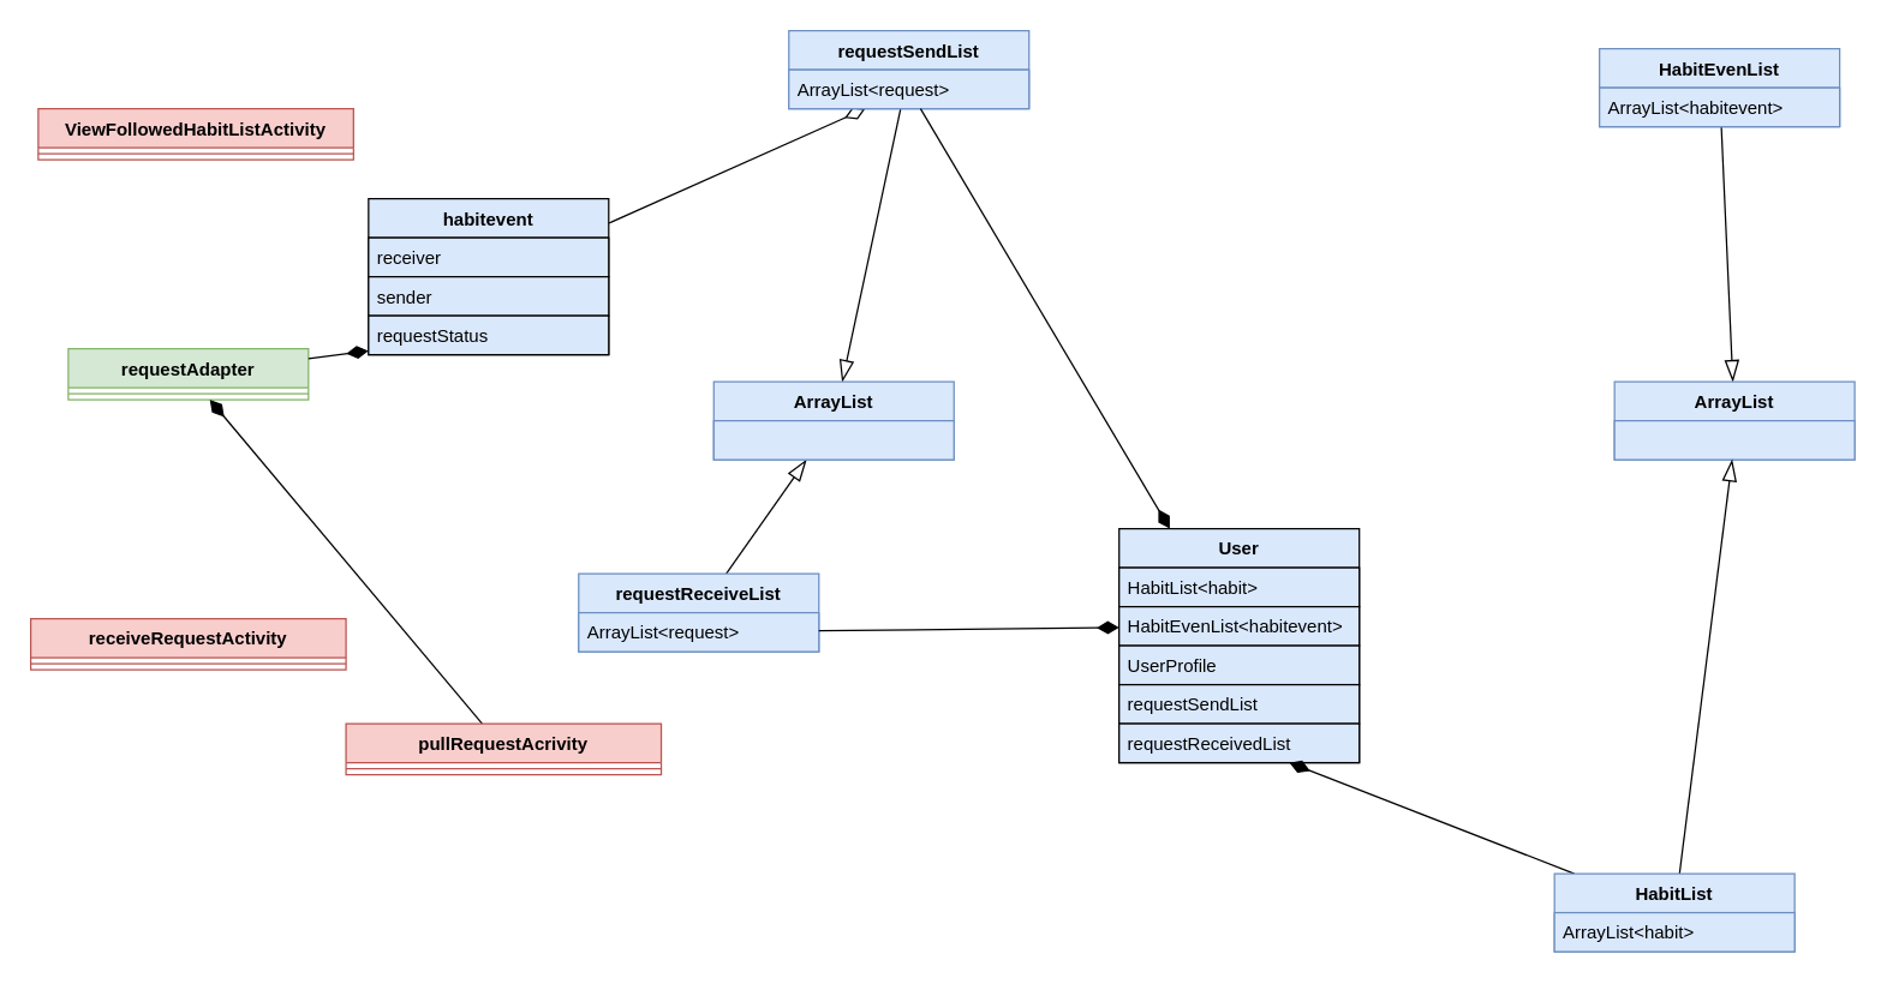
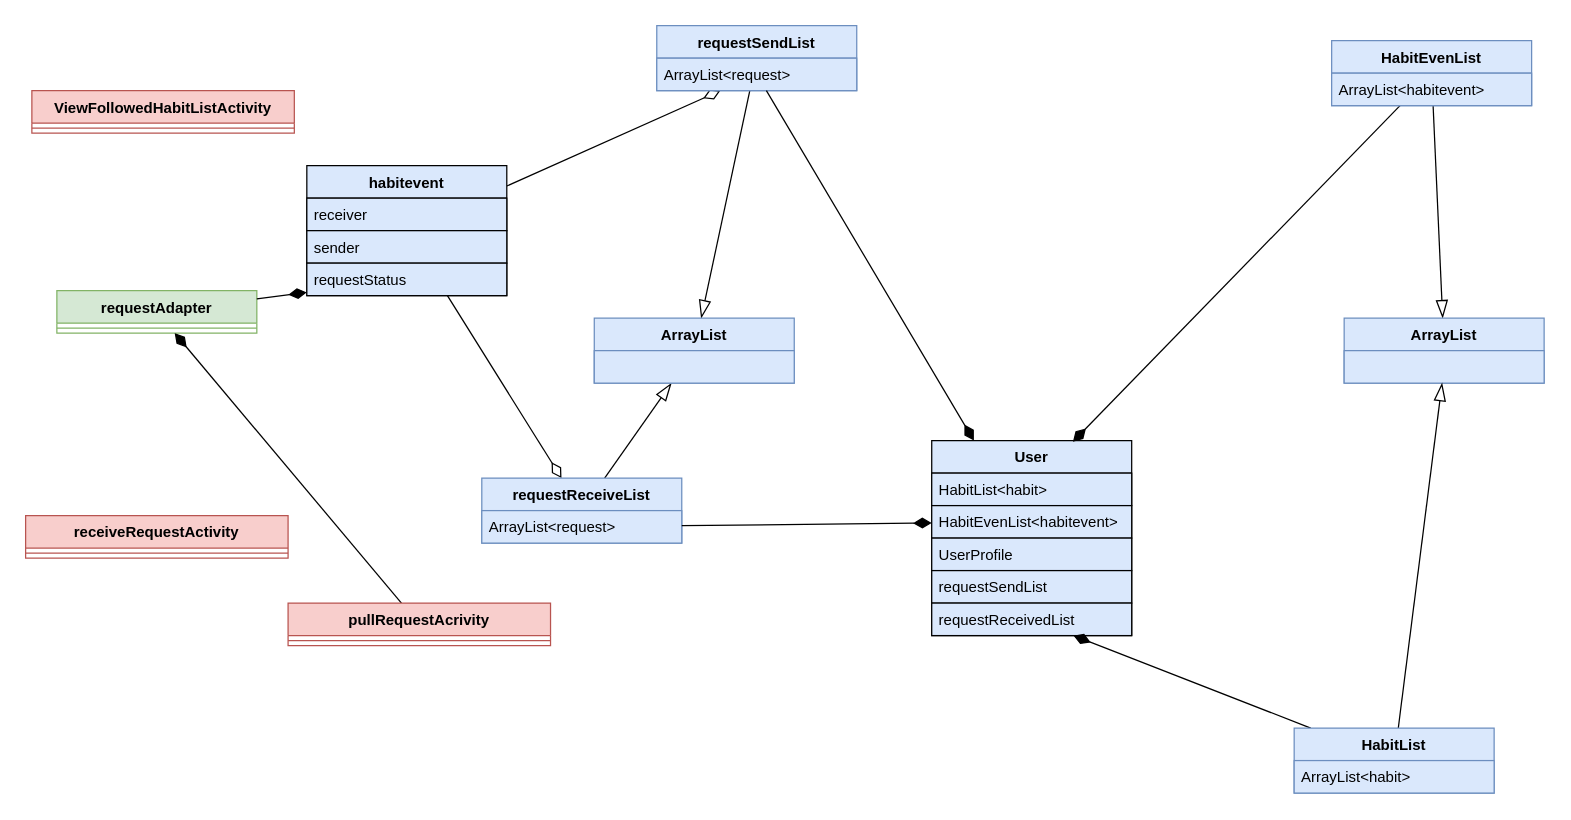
  <mxCell id="0" />
  <mxCell id="1" parent="0" />
  <mxCell id="2" value="ViewFollowedHabitListActivity" style="swimlane;fontStyle=1;align=center;verticalAlign=top;childLayout=stackLayout;horizontal=1;startSize=26;horizontalStack=0;resizeParent=1;resizeParentMax=0;resizeLast=0;collapsible=1;marginBottom=0;fillColor=#f8cecc;strokeColor=#b85450;" vertex="1" parent="1"><mxGeometry x="25" y="72" width="210" height="34" as="geometry" /></mxCell>
  <mxCell id="3" value="" style="line;strokeWidth=1;fillColor=#f8cecc;align=left;verticalAlign=middle;spacingTop=-1;spacingLeft=3;spacingRight=3;rotatable=0;labelPosition=right;points=[];portConstraint=eastwest;strokeColor=#b85450;" vertex="1" parent="2"><mxGeometry y="26" width="210" height="8" as="geometry" /></mxCell>
  <mxCell id="4" value="requestAdapter" style="swimlane;fontStyle=1;align=center;verticalAlign=top;childLayout=stackLayout;horizontal=1;startSize=26;horizontalStack=0;resizeParent=1;resizeParentMax=0;resizeLast=0;collapsible=1;marginBottom=0;fillColor=#d5e8d4;strokeColor=#82b366;" vertex="1" parent="1"><mxGeometry x="45" y="232" width="160" height="34" as="geometry" /></mxCell>
  <mxCell id="5" value="" style="line;strokeWidth=1;fillColor=#d5e8d4;align=left;verticalAlign=middle;spacingTop=-1;spacingLeft=3;spacingRight=3;rotatable=0;labelPosition=right;points=[];portConstraint=eastwest;strokeColor=#82b366;" vertex="1" parent="4"><mxGeometry y="26" width="160" height="8" as="geometry" /></mxCell>
  <mxCell id="6" style="edgeStyle=none;rounded=0;jumpStyle=line;orthogonalLoop=1;jettySize=auto;html=1;endArrow=diamondThin;endFill=1;endSize=12;strokeWidth=1;" edge="1" parent="1" source="4" target="14"><mxGeometry relative="1" as="geometry" /></mxCell>
  <mxCell id="7" value="receiveRequestActivity" style="swimlane;fontStyle=1;align=center;verticalAlign=top;childLayout=stackLayout;horizontal=1;startSize=26;horizontalStack=0;resizeParent=1;resizeParentMax=0;resizeLast=0;collapsible=1;marginBottom=0;fillColor=#f8cecc;strokeColor=#b85450;" vertex="1" parent="1"><mxGeometry x="20" y="412" width="210" height="34" as="geometry" /></mxCell>
  <mxCell id="8" value="" style="line;strokeWidth=1;fillColor=#f8cecc;align=left;verticalAlign=middle;spacingTop=-1;spacingLeft=3;spacingRight=3;rotatable=0;labelPosition=right;points=[];portConstraint=eastwest;strokeColor=#b85450;" vertex="1" parent="7"><mxGeometry y="26" width="210" height="8" as="geometry" /></mxCell>
+ <mxCell id="9" style="edgeStyle=none;rounded=0;jumpStyle=line;orthogonalLoop=1;jettySize=auto;html=1;endArrow=diamondThin;endFill=0;endSize=12;strokeWidth=1;" edge="1" parent="1" source="11" target="19"><mxGeometry relative="1" as="geometry" /></mxCell>
  <mxCell id="10" style="edgeStyle=none;rounded=0;jumpStyle=line;orthogonalLoop=1;jettySize=auto;html=1;endArrow=diamondThin;endFill=0;endSize=12;strokeWidth=1;" edge="1" parent="1" source="11" target="17"><mxGeometry relative="1" as="geometry" /></mxCell>
  <mxCell id="11" value="habitevent" style="swimlane;fontStyle=1;align=center;verticalAlign=top;childLayout=stackLayout;horizontal=1;startSize=26;horizontalStack=0;resizeParent=1;resizeParentMax=0;resizeLast=0;collapsible=1;marginBottom=0;fillColor=#dae8fc;strokeColor=default;" vertex="1" parent="1"><mxGeometry x="245" y="132" width="160" height="104" as="geometry"><mxRectangle x="390" y="120" width="80" height="26" as="alternateBounds" /></mxGeometry></mxCell>
  <mxCell id="12" value="receiver" style="text;strokeColor=default;fillColor=#dae8fc;align=left;verticalAlign=top;spacingLeft=4;spacingRight=4;overflow=hidden;rotatable=0;points=[[0,0.5],[1,0.5]];portConstraint=eastwest;" vertex="1" parent="11"><mxGeometry y="26" width="160" height="26" as="geometry" /></mxCell>
  <mxCell id="13" value="sender" style="text;strokeColor=default;fillColor=#dae8fc;align=left;verticalAlign=top;spacingLeft=4;spacingRight=4;overflow=hidden;rotatable=0;points=[[0,0.5],[1,0.5]];portConstraint=eastwest;" vertex="1" parent="11"><mxGeometry y="52" width="160" height="26" as="geometry" /></mxCell>
  <mxCell id="14" value="requestStatus" style="text;strokeColor=default;fillColor=#dae8fc;align=left;verticalAlign=top;spacingLeft=4;spacingRight=4;overflow=hidden;rotatable=0;points=[[0,0.5],[1,0.5]];portConstraint=eastwest;" vertex="1" parent="11"><mxGeometry y="78" width="160" height="26" as="geometry" /></mxCell>
  <mxCell id="15" style="rounded=0;jumpStyle=line;orthogonalLoop=1;jettySize=auto;html=1;endArrow=blockThin;endFill=0;endSize=12;strokeWidth=1;" edge="1" parent="1" source="16" target="21"><mxGeometry relative="1" as="geometry" /></mxCell>
  <mxCell id="16" value="requestSendList" style="swimlane;fontStyle=1;align=center;verticalAlign=top;childLayout=stackLayout;horizontal=1;startSize=26;horizontalStack=0;resizeParent=1;resizeParentMax=0;resizeLast=0;collapsible=1;marginBottom=0;fillColor=#dae8fc;strokeColor=#6c8ebf;" vertex="1" parent="1"><mxGeometry x="525" y="20" width="160" height="52" as="geometry"><mxRectangle x="390" y="120" width="80" height="26" as="alternateBounds" /></mxGeometry></mxCell>
  <mxCell id="17" value="ArrayList&lt;request&gt;" style="text;strokeColor=#6c8ebf;fillColor=#dae8fc;align=left;verticalAlign=top;spacingLeft=4;spacingRight=4;overflow=hidden;rotatable=0;points=[[0,0.5],[1,0.5]];portConstraint=eastwest;" vertex="1" parent="16"><mxGeometry y="26" width="160" height="26" as="geometry" /></mxCell>
  <mxCell id="18" style="rounded=0;jumpStyle=line;orthogonalLoop=1;jettySize=auto;html=1;endArrow=blockThin;endFill=0;endSize=12;strokeWidth=1;" edge="1" parent="1" source="19" target="21"><mxGeometry relative="1" as="geometry" /></mxCell>
  <mxCell id="19" value="requestReceiveList" style="swimlane;fontStyle=1;align=center;verticalAlign=top;childLayout=stackLayout;horizontal=1;startSize=26;horizontalStack=0;resizeParent=1;resizeParentMax=0;resizeLast=0;collapsible=1;marginBottom=0;fillColor=#dae8fc;strokeColor=#6c8ebf;" vertex="1" parent="1"><mxGeometry x="385" y="382" width="160" height="52" as="geometry"><mxRectangle x="390" y="120" width="80" height="26" as="alternateBounds" /></mxGeometry></mxCell>
  <mxCell id="20" value="ArrayList&lt;request&gt;" style="text;strokeColor=#6c8ebf;fillColor=#dae8fc;align=left;verticalAlign=top;spacingLeft=4;spacingRight=4;overflow=hidden;rotatable=0;points=[[0,0.5],[1,0.5]];portConstraint=eastwest;" vertex="1" parent="19"><mxGeometry y="26" width="160" height="26" as="geometry" /></mxCell>
  <mxCell id="21" value="ArrayList" style="swimlane;fontStyle=1;align=center;verticalAlign=top;childLayout=stackLayout;horizontal=1;startSize=26;horizontalStack=0;resizeParent=1;resizeParentMax=0;resizeLast=0;collapsible=1;marginBottom=0;fillColor=#dae8fc;strokeColor=#6c8ebf;" vertex="1" parent="1"><mxGeometry x="475" y="254" width="160" height="52" as="geometry"><mxRectangle x="390" y="120" width="80" height="26" as="alternateBounds" /></mxGeometry></mxCell>
  <mxCell id="22" value="" style="text;strokeColor=#6c8ebf;fillColor=#dae8fc;align=left;verticalAlign=top;spacingLeft=4;spacingRight=4;overflow=hidden;rotatable=0;points=[[0,0.5],[1,0.5]];portConstraint=eastwest;" vertex="1" parent="21"><mxGeometry y="26" width="160" height="26" as="geometry" /></mxCell>
  <mxCell id="23" style="edgeStyle=none;rounded=0;jumpStyle=line;orthogonalLoop=1;jettySize=auto;html=1;endArrow=diamondThin;endFill=1;endSize=12;strokeWidth=1;" edge="1" parent="1" source="24" target="4"><mxGeometry relative="1" as="geometry" /></mxCell>
  <mxCell id="24" value="pullRequestAcrivity" style="swimlane;fontStyle=1;align=center;verticalAlign=top;childLayout=stackLayout;horizontal=1;startSize=26;horizontalStack=0;resizeParent=1;resizeParentMax=0;resizeLast=0;collapsible=1;marginBottom=0;fillColor=#f8cecc;strokeColor=#b85450;" vertex="1" parent="1"><mxGeometry x="230" y="482" width="210" height="34" as="geometry" /></mxCell>
  <mxCell id="25" value="" style="line;strokeWidth=1;fillColor=#f8cecc;align=left;verticalAlign=middle;spacingTop=-1;spacingLeft=3;spacingRight=3;rotatable=0;labelPosition=right;points=[];portConstraint=eastwest;strokeColor=#b85450;" vertex="1" parent="24"><mxGeometry y="26" width="210" height="8" as="geometry" /></mxCell>
  <mxCell id="26" value="User" style="swimlane;fontStyle=1;align=center;verticalAlign=top;childLayout=stackLayout;horizontal=1;startSize=26;horizontalStack=0;resizeParent=1;resizeParentMax=0;resizeLast=0;collapsible=1;marginBottom=0;fillColor=#dae8fc;strokeColor=default;" vertex="1" parent="1"><mxGeometry x="745" y="352" width="160" height="156" as="geometry"><mxRectangle x="390" y="120" width="80" height="26" as="alternateBounds" /></mxGeometry></mxCell>
  <mxCell id="27" value="HabitList&lt;habit&gt;" style="text;strokeColor=default;fillColor=#dae8fc;align=left;verticalAlign=top;spacingLeft=4;spacingRight=4;overflow=hidden;rotatable=0;points=[[0,0.5],[1,0.5]];portConstraint=eastwest;" vertex="1" parent="26"><mxGeometry y="26" width="160" height="26" as="geometry" /></mxCell>
  <mxCell id="28" value="HabitEvenList&lt;habitevent&gt;" style="text;strokeColor=default;fillColor=#dae8fc;align=left;verticalAlign=top;spacingLeft=4;spacingRight=4;overflow=hidden;rotatable=0;points=[[0,0.5],[1,0.5]];portConstraint=eastwest;" vertex="1" parent="26"><mxGeometry y="52" width="160" height="26" as="geometry" /></mxCell>
  <mxCell id="29" value="UserProfile" style="text;strokeColor=default;fillColor=#dae8fc;align=left;verticalAlign=top;spacingLeft=4;spacingRight=4;overflow=hidden;rotatable=0;points=[[0,0.5],[1,0.5]];portConstraint=eastwest;" vertex="1" parent="26"><mxGeometry y="78" width="160" height="26" as="geometry" /></mxCell>
  <mxCell id="30" value="requestSendList" style="text;strokeColor=default;fillColor=#dae8fc;align=left;verticalAlign=top;spacingLeft=4;spacingRight=4;overflow=hidden;rotatable=0;points=[[0,0.5],[1,0.5]];portConstraint=eastwest;" vertex="1" parent="26"><mxGeometry y="104" width="160" height="26" as="geometry" /></mxCell>
  <mxCell id="31" value="requestReceivedList" style="text;strokeColor=default;fillColor=#dae8fc;align=left;verticalAlign=top;spacingLeft=4;spacingRight=4;overflow=hidden;rotatable=0;points=[[0,0.5],[1,0.5]];portConstraint=eastwest;" vertex="1" parent="26"><mxGeometry y="130" width="160" height="26" as="geometry" /></mxCell>
  <mxCell id="32" style="edgeStyle=none;rounded=0;jumpStyle=line;orthogonalLoop=1;jettySize=auto;html=1;endArrow=diamondThin;endFill=1;endSize=12;strokeWidth=1;" edge="1" parent="1" source="17" target="26"><mxGeometry relative="1" as="geometry" /></mxCell>
  <mxCell id="33" style="edgeStyle=none;rounded=0;jumpStyle=line;orthogonalLoop=1;jettySize=auto;html=1;endArrow=diamondThin;endFill=1;endSize=12;strokeWidth=1;" edge="1" parent="1" source="20" target="28"><mxGeometry relative="1" as="geometry" /></mxCell>
  <mxCell id="34" style="edgeStyle=none;rounded=0;jumpStyle=line;orthogonalLoop=1;jettySize=auto;html=1;endArrow=blockThin;endFill=0;endSize=12;strokeWidth=1;" edge="1" parent="1" source="36" target="38"><mxGeometry relative="1" as="geometry" /></mxCell>
+ <mxCell id="35" style="edgeStyle=none;rounded=0;jumpStyle=line;orthogonalLoop=1;jettySize=auto;html=1;entryX=0.706;entryY=0.006;entryDx=0;entryDy=0;entryPerimeter=0;endArrow=diamondThin;endFill=1;endSize=12;strokeWidth=1;" edge="1" parent="1" source="36" target="26"><mxGeometry relative="1" as="geometry" /></mxCell>
  <mxCell id="36" value="HabitEvenList" style="swimlane;fontStyle=1;align=center;verticalAlign=top;childLayout=stackLayout;horizontal=1;startSize=26;horizontalStack=0;resizeParent=1;resizeParentMax=0;resizeLast=0;collapsible=1;marginBottom=0;fillColor=#dae8fc;strokeColor=#6c8ebf;" vertex="1" parent="1"><mxGeometry x="1065" y="32" width="160" height="52" as="geometry"><mxRectangle x="390" y="120" width="80" height="26" as="alternateBounds" /></mxGeometry></mxCell>
  <mxCell id="37" value="ArrayList&lt;habitevent&gt;" style="text;strokeColor=#6c8ebf;fillColor=#dae8fc;align=left;verticalAlign=top;spacingLeft=4;spacingRight=4;overflow=hidden;rotatable=0;points=[[0,0.5],[1,0.5]];portConstraint=eastwest;" vertex="1" parent="36"><mxGeometry y="26" width="160" height="26" as="geometry" /></mxCell>
  <mxCell id="38" value="ArrayList" style="swimlane;fontStyle=1;align=center;verticalAlign=top;childLayout=stackLayout;horizontal=1;startSize=26;horizontalStack=0;resizeParent=1;resizeParentMax=0;resizeLast=0;collapsible=1;marginBottom=0;fillColor=#dae8fc;strokeColor=#6c8ebf;" vertex="1" parent="1"><mxGeometry x="1075" y="254" width="160" height="52" as="geometry"><mxRectangle x="390" y="120" width="80" height="26" as="alternateBounds" /></mxGeometry></mxCell>
  <mxCell id="39" value="" style="text;strokeColor=#6c8ebf;fillColor=#dae8fc;align=left;verticalAlign=top;spacingLeft=4;spacingRight=4;overflow=hidden;rotatable=0;points=[[0,0.5],[1,0.5]];portConstraint=eastwest;" vertex="1" parent="38"><mxGeometry y="26" width="160" height="26" as="geometry" /></mxCell>
  <mxCell id="40" style="edgeStyle=none;rounded=0;jumpStyle=line;orthogonalLoop=1;jettySize=auto;html=1;endArrow=blockThin;endFill=0;endSize=12;strokeWidth=1;" edge="1" parent="1" source="42" target="39"><mxGeometry relative="1" as="geometry" /></mxCell>
  <mxCell id="41" style="edgeStyle=none;rounded=0;jumpStyle=line;orthogonalLoop=1;jettySize=auto;html=1;endArrow=diamondThin;endFill=1;endSize=12;strokeWidth=1;" edge="1" parent="1" source="42" target="31"><mxGeometry relative="1" as="geometry" /></mxCell>
  <mxCell id="42" value="HabitList" style="swimlane;fontStyle=1;align=center;verticalAlign=top;childLayout=stackLayout;horizontal=1;startSize=26;horizontalStack=0;resizeParent=1;resizeParentMax=0;resizeLast=0;collapsible=1;marginBottom=0;fillColor=#dae8fc;strokeColor=#6c8ebf;" vertex="1" parent="1"><mxGeometry x="1035" y="582" width="160" height="52" as="geometry"><mxRectangle x="390" y="120" width="80" height="26" as="alternateBounds" /></mxGeometry></mxCell>
  <mxCell id="43" value="ArrayList&lt;habit&gt;" style="text;strokeColor=#6c8ebf;fillColor=#dae8fc;align=left;verticalAlign=top;spacingLeft=4;spacingRight=4;overflow=hidden;rotatable=0;points=[[0,0.5],[1,0.5]];portConstraint=eastwest;" vertex="1" parent="42"><mxGeometry y="26" width="160" height="26" as="geometry" /></mxCell>
